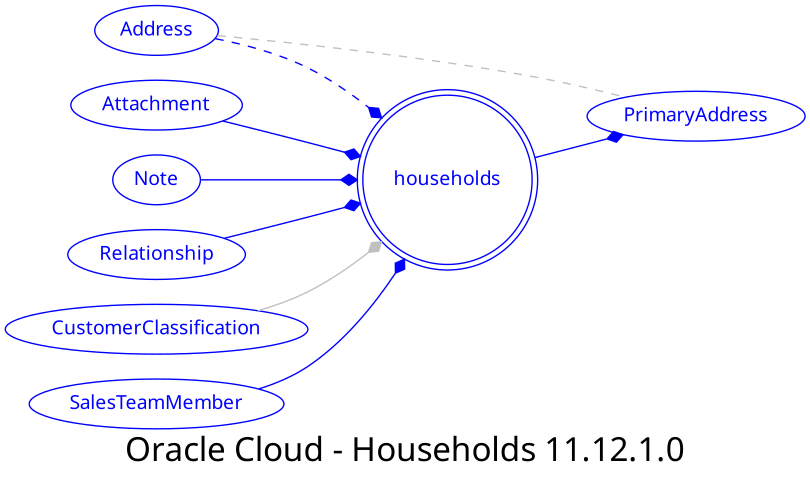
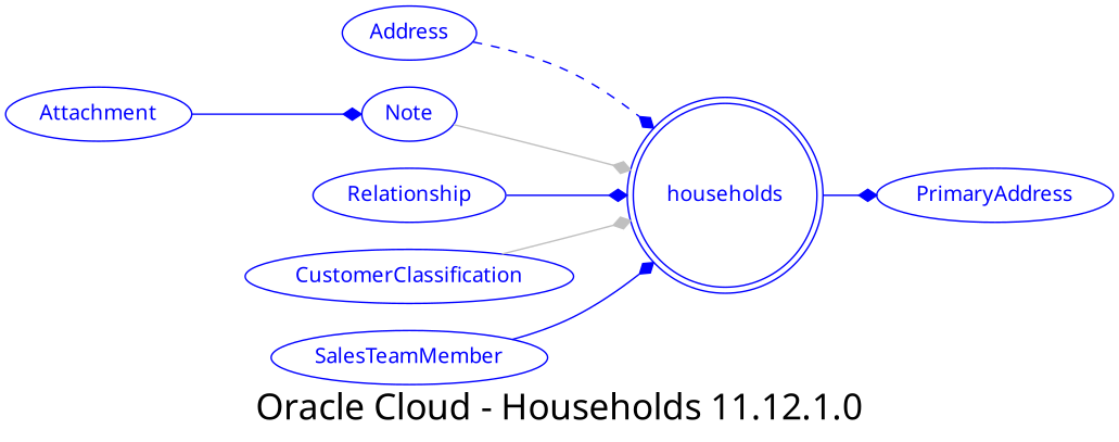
  digraph {
    fontname="Noto Sans"
    fontsize=24
    label="Oracle Cloud - Households 11.12.1.0"
    rankdir=LR
    splines=true
    node [color=blue fontcolor=blue fontname="Noto Sans" shape=ellipse]
    edge [arrowhead=diamond arrowtail=none color=blue fontcolor=blue fontname="Noto Sans"]
    households [shape=doublecircle]
    PrimaryAddress
    Address
    Attachment
    Note
    Relationship
    CustomerClassification
    SalesTeamMember
    households -> PrimaryAddress
    Address -> households [style=dashed]
-   Address -> PrimaryAddress [arrowhead=none color=grey fontcolor=grey style=dashed]
-   Attachment -> households
-   Note -> households
+   Attachment -> Note
+   Note -> households [color=grey]
    Relationship -> households
    CustomerClassification -> households [color=grey]
    SalesTeamMember -> households
  }
